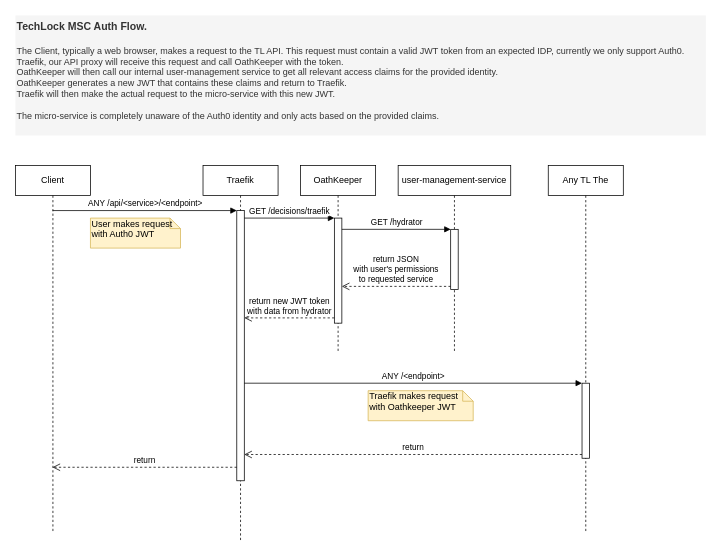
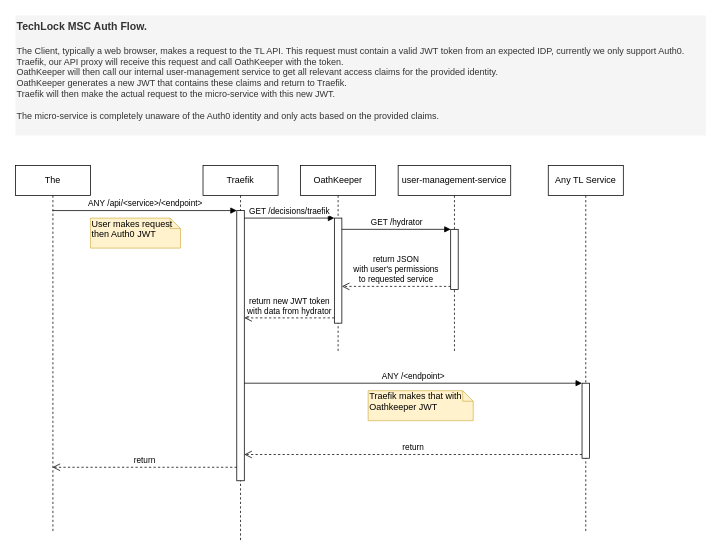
  <mxCell id="0" />
  <mxCell id="1" parent="0" />
- <mxCell id="2" value="Client" style="shape=umlLifeline;perimeter=lifelinePerimeter;whiteSpace=wrap;html=1;container=1;collapsible=0;recursiveResize=0;outlineConnect=0;" vertex="1" parent="1"><mxGeometry x="20" y="220" width="100" height="490" as="geometry" /></mxCell>
+ <mxCell id="2" value="The" style="shape=umlLifeline;perimeter=lifelinePerimeter;whiteSpace=wrap;html=1;container=1;collapsible=0;recursiveResize=0;outlineConnect=0;" vertex="1" parent="1"><mxGeometry x="20" y="220" width="100" height="490" as="geometry" /></mxCell>
  <mxCell id="3" value="Traefik" style="shape=umlLifeline;perimeter=lifelinePerimeter;whiteSpace=wrap;html=1;container=1;collapsible=0;recursiveResize=0;outlineConnect=0;" vertex="1" parent="1"><mxGeometry x="270" y="220" width="100" height="500" as="geometry" /></mxCell>
  <mxCell id="4" value="" style="html=1;points=[];perimeter=orthogonalPerimeter;" vertex="1" parent="3"><mxGeometry x="45" y="60" width="10" height="360" as="geometry" /></mxCell>
  <mxCell id="5" value="OathKeeper" style="shape=umlLifeline;perimeter=lifelinePerimeter;whiteSpace=wrap;html=1;container=1;collapsible=0;recursiveResize=0;outlineConnect=0;" vertex="1" parent="1"><mxGeometry x="400" y="220" width="100" height="250" as="geometry" /></mxCell>
  <mxCell id="6" value="" style="html=1;points=[];perimeter=orthogonalPerimeter;" vertex="1" parent="5"><mxGeometry x="45" y="70" width="10" height="140" as="geometry" /></mxCell>
  <mxCell id="7" value="user-management-service" style="shape=umlLifeline;perimeter=lifelinePerimeter;whiteSpace=wrap;html=1;container=1;collapsible=0;recursiveResize=0;outlineConnect=0;" vertex="1" parent="1"><mxGeometry x="530" y="220" width="150" height="250" as="geometry" /></mxCell>
  <mxCell id="8" value="" style="html=1;points=[];perimeter=orthogonalPerimeter;" vertex="1" parent="7"><mxGeometry x="70" y="85" width="10" height="80" as="geometry" /></mxCell>
- <mxCell id="9" value="Any TL The" style="shape=umlLifeline;perimeter=lifelinePerimeter;whiteSpace=wrap;html=1;container=1;collapsible=0;recursiveResize=0;outlineConnect=0;" vertex="1" parent="1"><mxGeometry x="730" y="220" width="100" height="490" as="geometry" /></mxCell>
+ <mxCell id="9" value="Any TL Service" style="shape=umlLifeline;perimeter=lifelinePerimeter;whiteSpace=wrap;html=1;container=1;collapsible=0;recursiveResize=0;outlineConnect=0;" vertex="1" parent="1"><mxGeometry x="730" y="220" width="100" height="490" as="geometry" /></mxCell>
  <mxCell id="10" value="" style="html=1;points=[];perimeter=orthogonalPerimeter;" vertex="1" parent="9"><mxGeometry x="45" y="290" width="10" height="100" as="geometry" /></mxCell>
  <mxCell id="11" value="ANY&amp;nbsp;/api/&amp;lt;service&amp;gt;/&amp;lt;endpoint&amp;gt;" style="html=1;verticalAlign=bottom;endArrow=block;entryX=0;entryY=0;" edge="1" target="4" parent="1" source="2"><mxGeometry relative="1" as="geometry"><mxPoint x="235" y="280" as="sourcePoint" /></mxGeometry></mxCell>
  <mxCell id="12" value="return" style="html=1;verticalAlign=bottom;endArrow=open;dashed=1;endSize=8;exitX=0;exitY=0.95;" edge="1" source="4" parent="1" target="2"><mxGeometry relative="1" as="geometry"><mxPoint x="235" y="356" as="targetPoint" /></mxGeometry></mxCell>
  <mxCell id="13" value="GET /decisions/traefik" style="html=1;verticalAlign=bottom;endArrow=block;entryX=0;entryY=0;" edge="1" target="6" parent="1" source="4"><mxGeometry relative="1" as="geometry"><mxPoint x="350" y="290" as="sourcePoint" /></mxGeometry></mxCell>
  <mxCell id="14" value="return new JWT token&lt;br&gt;with data from hydrator" style="html=1;verticalAlign=bottom;endArrow=open;dashed=1;endSize=8;exitX=0;exitY=0.95;" edge="1" source="6" parent="1" target="4"><mxGeometry relative="1" as="geometry"><mxPoint x="375" y="366" as="targetPoint" /></mxGeometry></mxCell>
  <mxCell id="15" value="ANY /&amp;lt;endpoint&amp;gt;" style="html=1;verticalAlign=bottom;endArrow=block;entryX=0;entryY=0;" edge="1" target="10" parent="1" source="4"><mxGeometry relative="1" as="geometry"><mxPoint x="705" y="510" as="sourcePoint" /></mxGeometry></mxCell>
  <mxCell id="16" value="return" style="html=1;verticalAlign=bottom;endArrow=open;dashed=1;endSize=8;exitX=0;exitY=0.95;" edge="1" source="10" parent="1" target="4"><mxGeometry relative="1" as="geometry"><mxPoint x="705" y="586" as="targetPoint" /></mxGeometry></mxCell>
- <mxCell id="17" value="User makes request with Auth0 JWT" style="shape=note;whiteSpace=wrap;html=1;size=14;verticalAlign=top;align=left;spacingTop=-6;fillColor=#fff2cc;strokeColor=#d6b656;" vertex="1" parent="1"><mxGeometry x="120" y="290" width="120" height="40" as="geometry" /></mxCell>
- <mxCell id="18" value="Traefik makes request with Oathkeeper JWT" style="shape=note;whiteSpace=wrap;html=1;size=14;verticalAlign=top;align=left;spacingTop=-6;fillColor=#fff2cc;strokeColor=#d6b656;" vertex="1" parent="1"><mxGeometry x="490" y="520" width="140" height="40" as="geometry" /></mxCell>
+ <mxCell id="17" value="User makes request then Auth0 JWT" style="shape=note;whiteSpace=wrap;html=1;size=14;verticalAlign=top;align=left;spacingTop=-6;fillColor=#fff2cc;strokeColor=#d6b656;" vertex="1" parent="1"><mxGeometry x="120" y="290" width="120" height="40" as="geometry" /></mxCell>
+ <mxCell id="18" value="Traefik makes that with Oathkeeper JWT" style="shape=note;whiteSpace=wrap;html=1;size=14;verticalAlign=top;align=left;spacingTop=-6;fillColor=#fff2cc;strokeColor=#d6b656;" vertex="1" parent="1"><mxGeometry x="490" y="520" width="140" height="40" as="geometry" /></mxCell>
  <mxCell id="19" value="GET /hydrator" style="html=1;verticalAlign=bottom;endArrow=block;entryX=0;entryY=0;" edge="1" target="8" parent="1" source="6"><mxGeometry relative="1" as="geometry"><mxPoint x="530" y="305" as="sourcePoint" /></mxGeometry></mxCell>
  <mxCell id="20" value="return JSON &lt;br&gt;with user's permissions &lt;br&gt;to requested service" style="html=1;verticalAlign=bottom;endArrow=open;dashed=1;endSize=8;exitX=0;exitY=0.95;" edge="1" source="8" parent="1" target="6"><mxGeometry relative="1" as="geometry"><mxPoint x="530" y="381" as="targetPoint" /></mxGeometry></mxCell>
  <mxCell id="21" value="&lt;b style=&quot;font-size: 14px&quot;&gt;TechLock MSC Auth Flow.&lt;br&gt;&lt;br&gt;&lt;/b&gt;The Client, typically a web browser, makes a request to the TL API. This request must contain a valid JWT token from an expected IDP, currently we only support Auth0.&lt;br&gt;Traefik, our API proxy will receive this request and call OathKeeper with the token. &lt;br&gt;OathKeeper will then call our internal user-management service to get all relevant access claims for the provided identity.&lt;br&gt;OathKeeper generates a new JWT that contains these claims and return to Traefik.&lt;br&gt;Traefik will then make the actual request to the micro-service with this new JWT.&lt;br&gt;&lt;br&gt;The micro-service is completely unaware of the Auth0 identity and only acts based on the provided claims." style="html=1;fillColor=#f5f5f5;strokeColor=none;fontColor=#333333;align=left;verticalAlign=top;" vertex="1" parent="1"><mxGeometry x="20" y="20" width="920" height="160" as="geometry" /></mxCell>
